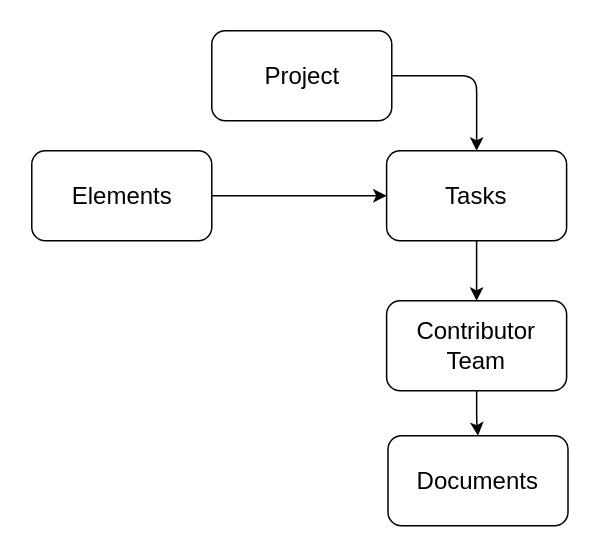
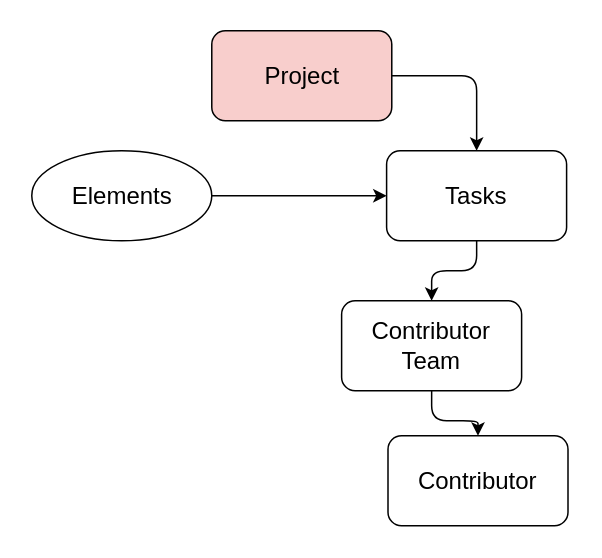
  <mxCell id="0" />
  <mxCell id="1" parent="0" />
  <mxCell id="2" style="edgeStyle=orthogonalEdgeStyle;rounded=1;orthogonalLoop=1;jettySize=auto;html=1;exitX=1;exitY=0.5;exitDx=0;exitDy=0;" parent="1" source="3" target="7" edge="1"><mxGeometry relative="1" as="geometry" /></mxCell>
- <mxCell id="3" value="&lt;font style=&quot;font-size: 16px;&quot;&gt;Project&lt;/font&gt;" style="rounded=1;whiteSpace=wrap;html=1;" parent="1" vertex="1"><mxGeometry x="140.52" width="120" height="60" as="geometry" y="20" /></mxCell>
+ <mxCell id="3" value="&lt;font style=&quot;font-size: 16px;&quot;&gt;Project&lt;/font&gt;" style="rounded=1;whiteSpace=wrap;html=1;fillColor=#f8cecc;" parent="1" vertex="1"><mxGeometry x="140.52" width="120" height="60" as="geometry" y="20" /></mxCell>
  <mxCell id="4" style="edgeStyle=orthogonalEdgeStyle;rounded=1;orthogonalLoop=1;jettySize=auto;html=1;exitX=1;exitY=0.5;exitDx=0;exitDy=0;entryX=0;entryY=0.5;entryDx=0;entryDy=0;" parent="1" source="5" target="7" edge="1"><mxGeometry relative="1" as="geometry" /></mxCell>
- <mxCell id="5" value="&lt;font style=&quot;font-size: 16px;&quot;&gt;Elements&lt;/font&gt;" style="rounded=1;whiteSpace=wrap;html=1;" parent="1" vertex="1"><mxGeometry x="20.52" y="100" width="120" height="60" as="geometry" /></mxCell>
+ <mxCell id="5" value="&lt;font style=&quot;font-size: 16px;&quot;&gt;Elements&lt;/font&gt;" style="ellipse;whiteSpace=wrap;html=1;" parent="1" vertex="1"><mxGeometry x="20.52" y="100" width="120" height="60" as="geometry" /></mxCell>
  <mxCell id="6" value="" style="edgeStyle=orthogonalEdgeStyle;rounded=1;orthogonalLoop=1;jettySize=auto;html=1;" parent="1" source="7" target="9" edge="1"><mxGeometry relative="1" as="geometry" /></mxCell>
  <mxCell id="7" value="&lt;font style=&quot;font-size: 16px;&quot;&gt;Tasks&lt;/font&gt;" style="rounded=1;whiteSpace=wrap;html=1;" parent="1" vertex="1"><mxGeometry x="257.075" y="100" width="120" height="60" as="geometry" /></mxCell>
  <mxCell id="8" value="" style="edgeStyle=orthogonalEdgeStyle;rounded=1;orthogonalLoop=1;jettySize=auto;html=1;" parent="1" source="9" target="10" edge="1"><mxGeometry relative="1" as="geometry" /></mxCell>
- <mxCell id="9" value="&lt;font style=&quot;font-size: 16px;&quot;&gt;Contributor&lt;br&gt;Team&lt;br&gt;&lt;/font&gt;" style="rounded=1;whiteSpace=wrap;html=1;" parent="1" vertex="1"><mxGeometry x="257.079" y="200" width="120" height="60" as="geometry" /></mxCell>
- <mxCell id="10" value="&lt;font style=&quot;font-size: 16px;&quot;&gt;Documents&lt;br&gt;&lt;/font&gt;" style="rounded=1;whiteSpace=wrap;html=1;" parent="1" vertex="1"><mxGeometry x="258.001" y="290" width="120" height="60" as="geometry" /></mxCell>
+ <mxCell id="9" value="&lt;font style=&quot;font-size: 16px;&quot;&gt;Contributor&lt;br&gt;Team&lt;br&gt;&lt;/font&gt;" style="rounded=1;whiteSpace=wrap;html=1;" parent="1" vertex="1"><mxGeometry x="227.079" y="200" width="120" height="60" as="geometry" /></mxCell>
+ <mxCell id="10" value="&lt;font style=&quot;font-size: 16px;&quot;&gt;Contributor&lt;br&gt;&lt;/font&gt;" style="rounded=1;whiteSpace=wrap;html=1;" parent="1" vertex="1"><mxGeometry x="258.001" y="290" width="120" height="60" as="geometry" /></mxCell>
